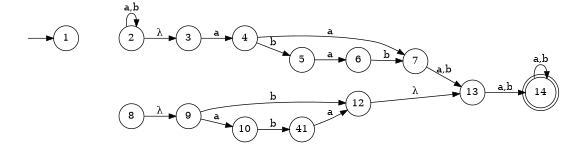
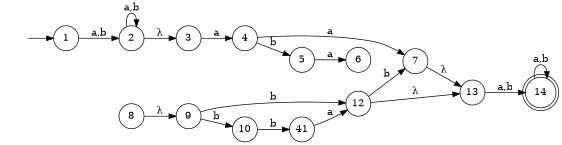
  digraph {
    rankdir=LR
    node [margin=0 shape=circle]
    14 [shape=doublecircle]
    " " [color=white]
    1
    2
    3
    4
    8
    9
    7
    5
    12
    10
    13
    6
    n15 [label=41]
    14 -> 14 [label="a,b"]
    " " -> 1
+   1 -> 2 [label="a,b"]
    2 -> 2 [label="a,b"]
    2 -> 3 [label="λ"]
    3 -> 4 [label=a]
    4 -> 7 [label=a]
    4 -> 5 [label=b]
    8 -> 9 [label="λ"]
    9 -> 12 [label=b]
-   9 -> 10 [label=a]
-   7 -> 13 [label="a,b"]
+   9 -> 10 [label=b]
+   7 -> 13 [label="λ"]
    5 -> 6 [label=a]
    12 -> 13 [label="λ"]
    10 -> n15 [label=b]
    13 -> 14 [label="a,b"]
-   6 -> 7 [label=b]
+   12 -> 7 [label=b]
    n15 -> 12 [label=a]
  }
